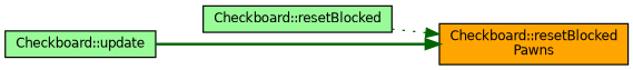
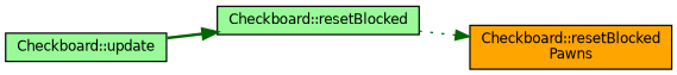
  digraph {
    rankdir=RL
    node [color=black fillcolor=palegreen fontname=Helvetica fontsize=10 shape=record style=filled]
    edge [color=darkgreen dir=back fontname=Helvetica fontsize=10 labelfontname=Helvetica labelfontsize=10]
    n1 [fillcolor=orange fontcolor=black height=0.2 label="Checkboard::resetBlocked\lPawns" width=0.4]
    n2 [height=0.2 label="Checkboard::resetBlocked" width=0.4]
    n3 [height=0.2 label="Checkboard::update" width=0.4]
    n1 -> n2 [style=dotted]
-   n1 -> n3 [style=bold]
+   n2 -> n3 [style=bold]
  }
